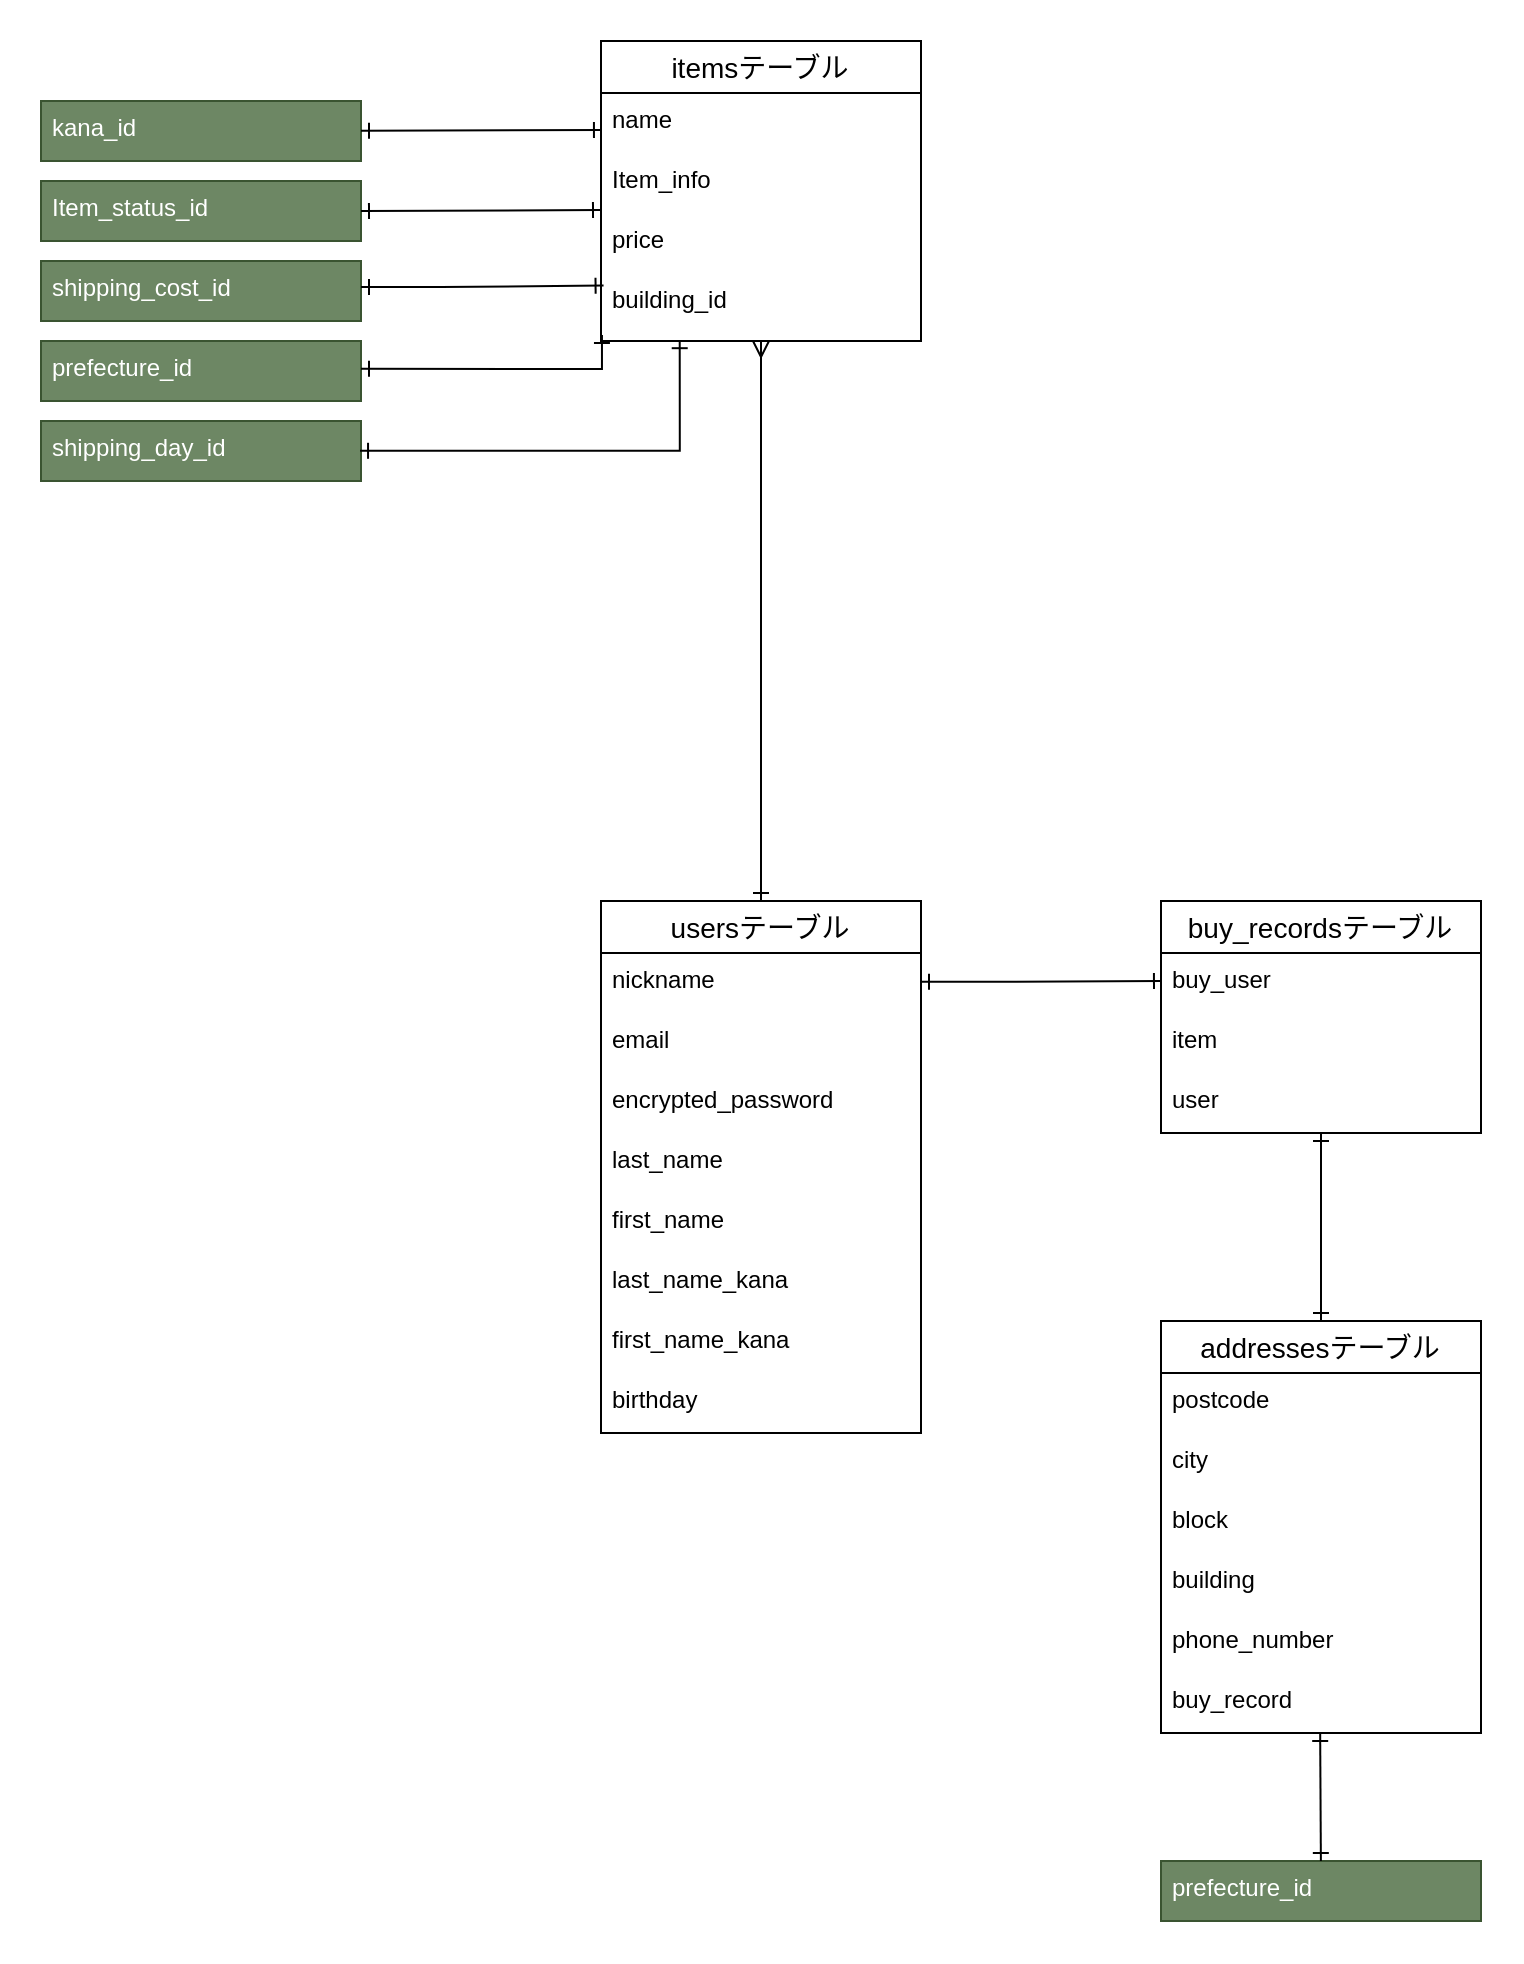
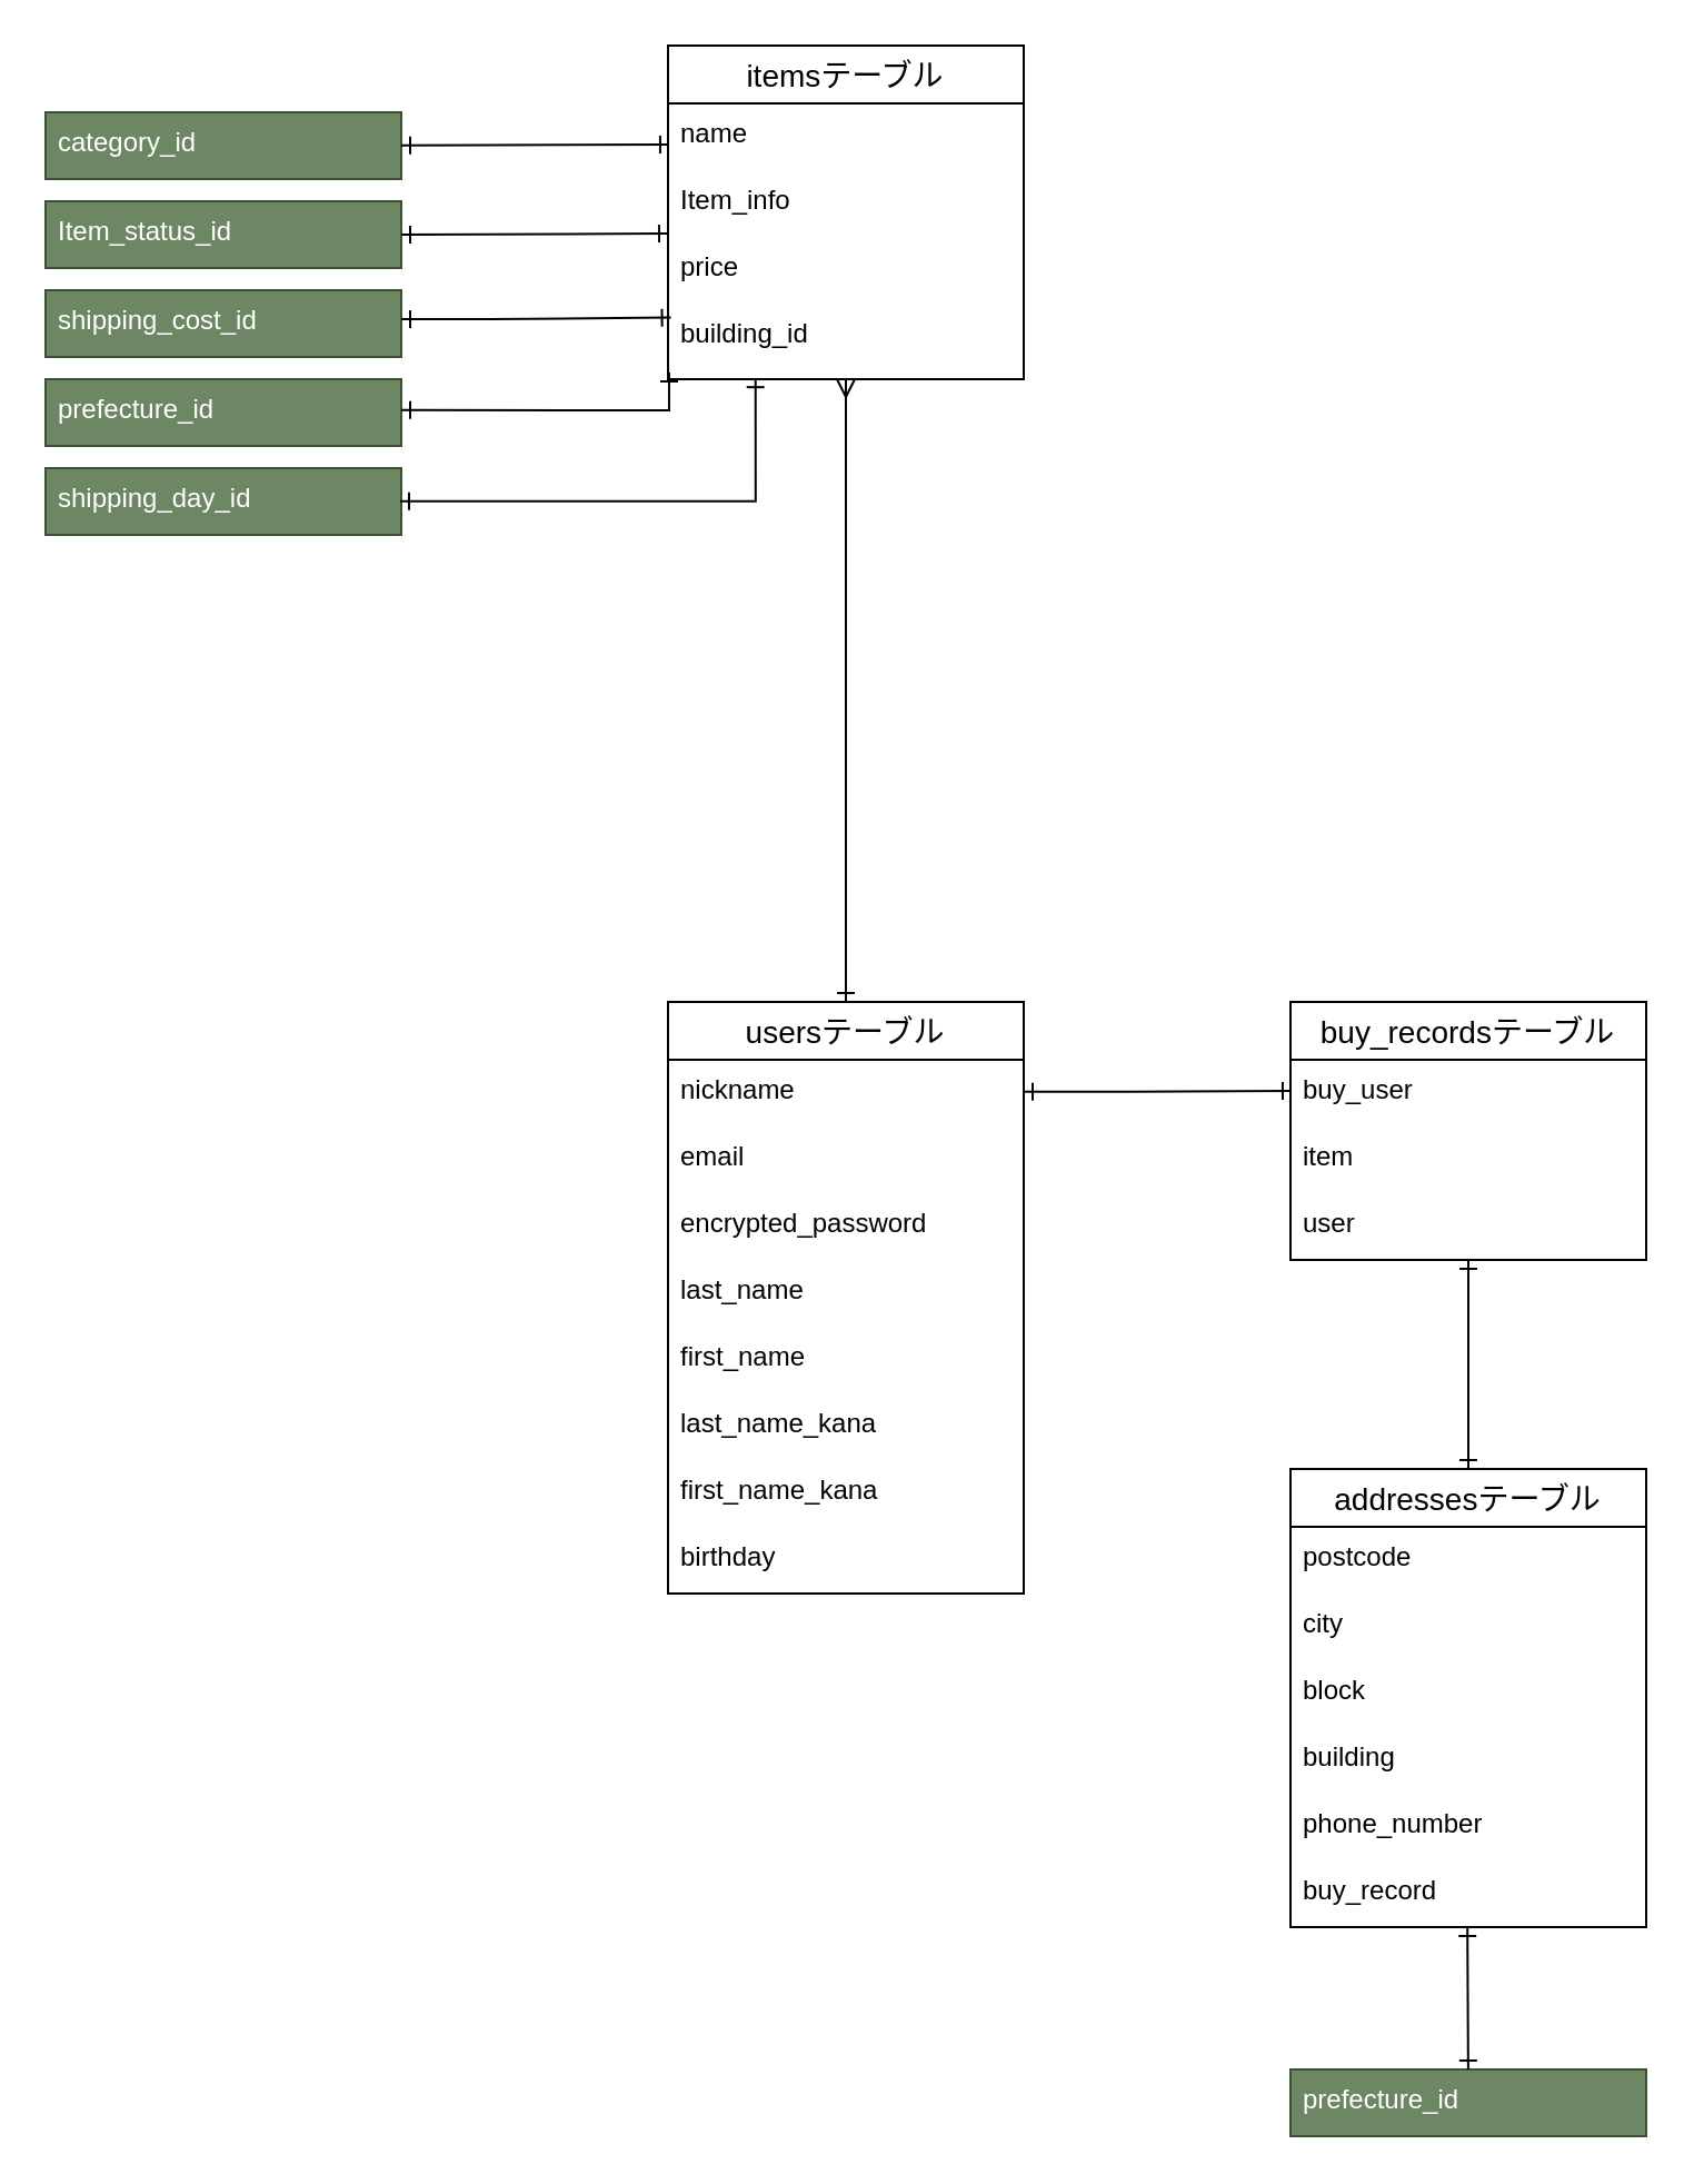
  <mxCell id="0" />
  <mxCell id="1" parent="0" />
  <mxCell id="2" style="rounded=0;orthogonalLoop=1;jettySize=auto;html=1;exitX=0.5;exitY=0;exitDx=0;exitDy=0;entryX=0.5;entryY=1;entryDx=0;entryDy=0;entryPerimeter=0;strokeWidth=1;endArrow=ERmany;endFill=0;startArrow=ERone;startFill=0;" parent="1" source="3" target="27" edge="1"><mxGeometry relative="1" as="geometry"><Array as="points"><mxPoint x="380" y="260" /></Array></mxGeometry></mxCell>
  <mxCell id="3" value="usersテーブル" style="swimlane;fontStyle=0;childLayout=stackLayout;horizontal=1;startSize=26;horizontalStack=0;resizeParent=1;resizeParentMax=0;resizeLast=0;collapsible=1;marginBottom=0;align=center;fontSize=14;" parent="1" vertex="1"><mxGeometry x="300" y="450" width="160" height="266" as="geometry" /></mxCell>
  <mxCell id="4" value="nickname&#10;" style="text;strokeColor=none;fillColor=none;spacingLeft=4;spacingRight=4;overflow=hidden;rotatable=0;points=[[0,0.5],[1,0.5]];portConstraint=eastwest;fontSize=12;" parent="3" vertex="1"><mxGeometry y="26" width="160" height="30" as="geometry" /></mxCell>
  <mxCell id="5" value="email" style="text;strokeColor=none;fillColor=none;spacingLeft=4;spacingRight=4;overflow=hidden;rotatable=0;points=[[0,0.5],[1,0.5]];portConstraint=eastwest;fontSize=12;" parent="3" vertex="1"><mxGeometry y="56" width="160" height="30" as="geometry" /></mxCell>
  <mxCell id="6" value="encrypted_password" style="text;strokeColor=none;fillColor=none;spacingLeft=4;spacingRight=4;overflow=hidden;rotatable=0;points=[[0,0.5],[1,0.5]];portConstraint=eastwest;fontSize=12;" parent="3" vertex="1"><mxGeometry y="86" width="160" height="30" as="geometry" /></mxCell>
  <mxCell id="7" value="last_name" style="text;strokeColor=none;fillColor=none;spacingLeft=4;spacingRight=4;overflow=hidden;rotatable=0;points=[[0,0.5],[1,0.5]];portConstraint=eastwest;fontSize=12;" parent="3" vertex="1"><mxGeometry y="116" width="160" height="30" as="geometry" /></mxCell>
  <mxCell id="8" value="first_name" style="text;strokeColor=none;fillColor=none;spacingLeft=4;spacingRight=4;overflow=hidden;rotatable=0;points=[[0,0.5],[1,0.5]];portConstraint=eastwest;fontSize=12;" vertex="1" parent="3"><mxGeometry y="146" width="160" height="30" as="geometry" /></mxCell>
  <mxCell id="9" value="last_name_kana" style="text;strokeColor=none;fillColor=none;spacingLeft=4;spacingRight=4;overflow=hidden;rotatable=0;points=[[0,0.5],[1,0.5]];portConstraint=eastwest;fontSize=12;" parent="3" vertex="1"><mxGeometry y="176" width="160" height="30" as="geometry" /></mxCell>
  <mxCell id="10" value="first_name_kana" style="text;strokeColor=none;fillColor=none;spacingLeft=4;spacingRight=4;overflow=hidden;rotatable=0;points=[[0,0.5],[1,0.5]];portConstraint=eastwest;fontSize=12;" vertex="1" parent="3"><mxGeometry y="206" width="160" height="30" as="geometry" /></mxCell>
  <mxCell id="11" value="birthday" style="text;strokeColor=none;fillColor=none;spacingLeft=4;spacingRight=4;overflow=hidden;rotatable=0;points=[[0,0.5],[1,0.5]];portConstraint=eastwest;fontSize=12;" vertex="1" parent="3"><mxGeometry y="236" width="160" height="30" as="geometry" /></mxCell>
  <mxCell id="12" value="addressesテーブル" style="swimlane;fontStyle=0;childLayout=stackLayout;horizontal=1;startSize=26;horizontalStack=0;resizeParent=1;resizeParentMax=0;resizeLast=0;collapsible=1;marginBottom=0;align=center;fontSize=14;" parent="1" vertex="1"><mxGeometry x="580" y="660" width="160" height="206" as="geometry" /></mxCell>
  <mxCell id="13" value="postcode" style="text;strokeColor=none;fillColor=none;spacingLeft=4;spacingRight=4;overflow=hidden;rotatable=0;points=[[0,0.5],[1,0.5]];portConstraint=eastwest;fontSize=12;" parent="12" vertex="1"><mxGeometry y="26" width="160" height="30" as="geometry" /></mxCell>
  <mxCell id="14" value="city&#10;&#10;" style="text;strokeColor=none;fillColor=none;spacingLeft=4;spacingRight=4;overflow=hidden;rotatable=0;points=[[0,0.5],[1,0.5]];portConstraint=eastwest;fontSize=12;" parent="12" vertex="1"><mxGeometry y="56" width="160" height="30" as="geometry" /></mxCell>
  <mxCell id="15" value="block" style="text;strokeColor=none;fillColor=none;spacingLeft=4;spacingRight=4;overflow=hidden;rotatable=0;points=[[0,0.5],[1,0.5]];portConstraint=eastwest;fontSize=12;" parent="12" vertex="1"><mxGeometry y="86" width="160" height="30" as="geometry" /></mxCell>
  <mxCell id="16" value="building" style="text;strokeColor=none;fillColor=none;spacingLeft=4;spacingRight=4;overflow=hidden;rotatable=0;points=[[0,0.5],[1,0.5]];portConstraint=eastwest;fontSize=12;" parent="12" vertex="1"><mxGeometry y="116" width="160" height="30" as="geometry" /></mxCell>
  <mxCell id="17" value="phone_number&#10;" style="text;strokeColor=none;fillColor=none;spacingLeft=4;spacingRight=4;overflow=hidden;rotatable=0;points=[[0,0.5],[1,0.5]];portConstraint=eastwest;fontSize=12;" parent="12" vertex="1"><mxGeometry y="146" width="160" height="30" as="geometry" /></mxCell>
  <mxCell id="18" value="buy_record" style="text;strokeColor=none;fillColor=none;spacingLeft=4;spacingRight=4;overflow=hidden;rotatable=0;points=[[0,0.5],[1,0.5]];portConstraint=eastwest;fontSize=12;" parent="12" vertex="1"><mxGeometry y="176" width="160" height="30" as="geometry" /></mxCell>
  <mxCell id="19" value="buy_recordsテーブル" style="swimlane;fontStyle=0;childLayout=stackLayout;horizontal=1;startSize=26;horizontalStack=0;resizeParent=1;resizeParentMax=0;resizeLast=0;collapsible=1;marginBottom=0;align=center;fontSize=14;" parent="1" vertex="1"><mxGeometry x="580" y="450" width="160" height="116" as="geometry" /></mxCell>
  <mxCell id="20" value="buy_user" style="text;strokeColor=none;fillColor=none;spacingLeft=4;spacingRight=4;overflow=hidden;rotatable=0;points=[[0,0.5],[1,0.5]];portConstraint=eastwest;fontSize=12;" parent="19" vertex="1"><mxGeometry y="26" width="160" height="30" as="geometry" /></mxCell>
  <mxCell id="21" value="item" style="text;strokeColor=none;fillColor=none;spacingLeft=4;spacingRight=4;overflow=hidden;rotatable=0;points=[[0,0.5],[1,0.5]];portConstraint=eastwest;fontSize=12;" vertex="1" parent="19"><mxGeometry y="56" width="160" height="30" as="geometry" /></mxCell>
  <mxCell id="22" value="user" style="text;strokeColor=none;fillColor=none;spacingLeft=4;spacingRight=4;overflow=hidden;rotatable=0;points=[[0,0.5],[1,0.5]];portConstraint=eastwest;fontSize=12;" parent="19" vertex="1"><mxGeometry y="86" width="160" height="30" as="geometry" /></mxCell>
  <mxCell id="23" value="itemsテーブル" style="swimlane;fontStyle=0;childLayout=stackLayout;horizontal=1;startSize=26;horizontalStack=0;resizeParent=1;resizeParentMax=0;resizeLast=0;collapsible=1;marginBottom=0;align=center;fontSize=14;" parent="1" vertex="1"><mxGeometry x="300" y="20" width="160" height="150" as="geometry" /></mxCell>
  <mxCell id="24" value="name" style="text;strokeColor=none;fillColor=none;spacingLeft=4;spacingRight=4;overflow=hidden;rotatable=0;points=[[0,0.5],[1,0.5]];portConstraint=eastwest;fontSize=12;" parent="23" vertex="1"><mxGeometry y="26" width="160" height="30" as="geometry" /></mxCell>
  <mxCell id="25" value="Item_info" style="text;strokeColor=none;fillColor=none;spacingLeft=4;spacingRight=4;overflow=hidden;rotatable=0;points=[[0,0.5],[1,0.5]];portConstraint=eastwest;fontSize=12;" parent="23" vertex="1"><mxGeometry y="56" width="160" height="30" as="geometry" /></mxCell>
  <mxCell id="26" value="price" style="text;strokeColor=none;fillColor=none;spacingLeft=4;spacingRight=4;overflow=hidden;rotatable=0;points=[[0,0.5],[1,0.5]];portConstraint=eastwest;fontSize=12;" parent="23" vertex="1"><mxGeometry y="86" width="160" height="30" as="geometry" /></mxCell>
  <mxCell id="27" value="building_id" style="text;strokeColor=none;fillColor=none;spacingLeft=4;spacingRight=4;overflow=hidden;rotatable=0;points=[[0,0.5],[1,0.5]];portConstraint=eastwest;fontSize=12;" parent="23" vertex="1"><mxGeometry y="116" width="160" height="34" as="geometry" /></mxCell>
- <mxCell id="28" value="kana_id" style="text;strokeColor=#3A5431;fillColor=#6d8764;spacingLeft=4;spacingRight=4;overflow=hidden;rotatable=0;points=[[0,0.5],[1,0.5]];portConstraint=eastwest;fontSize=12;fontColor=#ffffff;" parent="1" vertex="1"><mxGeometry x="20" y="50" width="160" height="30" as="geometry" /></mxCell>
+ <mxCell id="28" value="category_id" style="text;strokeColor=#3A5431;fillColor=#6d8764;spacingLeft=4;spacingRight=4;overflow=hidden;rotatable=0;points=[[0,0.5],[1,0.5]];portConstraint=eastwest;fontSize=12;fontColor=#ffffff;" parent="1" vertex="1"><mxGeometry x="20" y="50" width="160" height="30" as="geometry" /></mxCell>
  <mxCell id="29" value="Item_status_id" style="text;strokeColor=#3A5431;fillColor=#6d8764;spacingLeft=4;spacingRight=4;overflow=hidden;rotatable=0;points=[[0,0.5],[1,0.5]];portConstraint=eastwest;fontSize=12;fontColor=#ffffff;" parent="1" vertex="1"><mxGeometry x="20" y="90" width="160" height="30" as="geometry" /></mxCell>
  <mxCell id="30" value="shipping_cost_id" style="text;strokeColor=#3A5431;fillColor=#6d8764;spacingLeft=4;spacingRight=4;overflow=hidden;rotatable=0;points=[[0,0.5],[1,0.5]];portConstraint=eastwest;fontSize=12;fontColor=#ffffff;" parent="1" vertex="1"><mxGeometry x="20" y="130" width="160" height="30" as="geometry" /></mxCell>
  <mxCell id="31" value="prefecture_id" style="text;strokeColor=#3A5431;fillColor=#6d8764;spacingLeft=4;spacingRight=4;overflow=hidden;rotatable=0;points=[[0,0.5],[1,0.5]];portConstraint=eastwest;fontSize=12;fontColor=#ffffff;" parent="1" vertex="1"><mxGeometry x="20" y="170" width="160" height="30" as="geometry" /></mxCell>
  <mxCell id="32" value="shipping_day_id" style="text;strokeColor=#3A5431;fillColor=#6d8764;spacingLeft=4;spacingRight=4;overflow=hidden;rotatable=0;points=[[0,0.5],[1,0.5]];portConstraint=eastwest;fontSize=12;fontColor=#ffffff;" parent="1" vertex="1"><mxGeometry x="20" y="210" width="160" height="30" as="geometry" /></mxCell>
  <mxCell id="33" value="prefecture_id" style="text;fillColor=#6d8764;spacingLeft=4;spacingRight=4;overflow=hidden;rotatable=0;points=[[0,0.5],[1,0.5]];portConstraint=eastwest;fontSize=12;strokeColor=#3A5431;fontColor=#ffffff;" parent="1" vertex="1"><mxGeometry x="580" y="930" width="160" height="30" as="geometry" /></mxCell>
  <mxCell id="34" style="rounded=0;orthogonalLoop=1;jettySize=auto;html=1;strokeWidth=1;endArrow=ERone;endFill=0;startArrow=ERone;startFill=0;entryX=0.008;entryY=0.185;entryDx=0;entryDy=0;entryPerimeter=0;" parent="1" target="27" edge="1"><mxGeometry relative="1" as="geometry"><Array as="points"><mxPoint x="220" y="143" /></Array><mxPoint x="180" y="143" as="sourcePoint" /><mxPoint x="230" y="148" as="targetPoint" /></mxGeometry></mxCell>
  <mxCell id="35" style="rounded=0;orthogonalLoop=1;jettySize=auto;html=1;strokeWidth=1;endArrow=ERone;endFill=0;startArrow=ERone;startFill=0;entryX=0.003;entryY=0.912;entryDx=0;entryDy=0;entryPerimeter=0;" parent="1" edge="1" target="27"><mxGeometry relative="1" as="geometry"><Array as="points"><mxPoint x="300.48" y="184" /></Array><mxPoint x="180" y="183.9" as="sourcePoint" /><mxPoint x="297.48" y="170" as="targetPoint" /></mxGeometry></mxCell>
  <mxCell id="36" style="rounded=0;orthogonalLoop=1;jettySize=auto;html=1;strokeWidth=1;endArrow=ERone;endFill=0;startArrow=ERone;startFill=0;entryX=0.003;entryY=0.22;entryDx=0;entryDy=0;entryPerimeter=0;" parent="1" edge="1"><mxGeometry relative="1" as="geometry"><Array as="points" /><mxPoint x="180" y="105" as="sourcePoint" /><mxPoint x="300" y="104.5" as="targetPoint" /></mxGeometry></mxCell>
  <mxCell id="37" style="rounded=0;orthogonalLoop=1;jettySize=auto;html=1;strokeWidth=1;endArrow=ERone;endFill=0;startArrow=ERone;startFill=0;entryX=0.003;entryY=0.22;entryDx=0;entryDy=0;entryPerimeter=0;" parent="1" edge="1"><mxGeometry relative="1" as="geometry"><Array as="points" /><mxPoint x="180" y="64.9" as="sourcePoint" /><mxPoint x="300.48" y="64.5" as="targetPoint" /></mxGeometry></mxCell>
  <mxCell id="38" style="rounded=0;orthogonalLoop=1;jettySize=auto;html=1;strokeWidth=1;endArrow=ERone;endFill=0;startArrow=ERone;startFill=0;edgeStyle=orthogonalEdgeStyle;entryX=0.246;entryY=0.988;entryDx=0;entryDy=0;entryPerimeter=0;" parent="1" target="27" edge="1"><mxGeometry relative="1" as="geometry"><Array as="points"><mxPoint x="339" y="225" /></Array><mxPoint x="179.52" y="224.9" as="sourcePoint" /><mxPoint x="340" y="210" as="targetPoint" /></mxGeometry></mxCell>
  <mxCell id="39" style="rounded=0;orthogonalLoop=1;jettySize=auto;html=1;strokeWidth=1;endArrow=ERone;endFill=0;startArrow=ERone;startFill=0;" parent="1" edge="1"><mxGeometry relative="1" as="geometry"><Array as="points" /><mxPoint x="659.94" y="930" as="sourcePoint" /><mxPoint x="659.58" y="866" as="targetPoint" /></mxGeometry></mxCell>
  <mxCell id="40" style="rounded=0;orthogonalLoop=1;jettySize=auto;html=1;strokeWidth=1;endArrow=ERone;endFill=0;startArrow=ERone;startFill=0;" edge="1" parent="1" target="22"><mxGeometry relative="1" as="geometry"><Array as="points" /><mxPoint x="660" y="660" as="sourcePoint" /><mxPoint x="660" y="600" as="targetPoint" /></mxGeometry></mxCell>
  <mxCell id="41" style="rounded=0;orthogonalLoop=1;jettySize=auto;html=1;strokeWidth=1;endArrow=ERone;endFill=0;startArrow=ERone;startFill=0;entryX=0.003;entryY=0.22;entryDx=0;entryDy=0;entryPerimeter=0;" edge="1" parent="1"><mxGeometry relative="1" as="geometry"><Array as="points"><mxPoint x="500" y="490.4" /></Array><mxPoint x="460" y="490.4" as="sourcePoint" /><mxPoint x="580.48" y="490" as="targetPoint" /></mxGeometry></mxCell>
